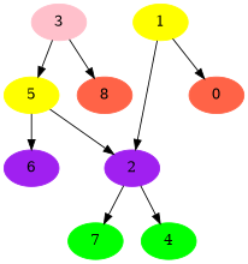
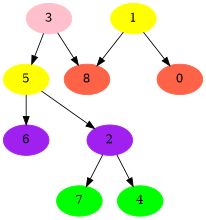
  digraph {
    node [color=yellow style=filled]
    n1 [color=pink label=3]
    n2 [label=5]
    n3 [color=tomato label=8]
    n4 [color=purple label=6]
    n5 [color=purple label=2]
    n6 [label=1]
    n7 [color=tomato label=0]
    n8 [color=green label=7]
    n9 [color=green label=4]
    n1 -> n2
    n1 -> n3
    n2 -> n4
    n2 -> n5
    n5 -> n8
    n5 -> n9
-   n6 -> n5
+   n6 -> n3
    n6 -> n7
  }
